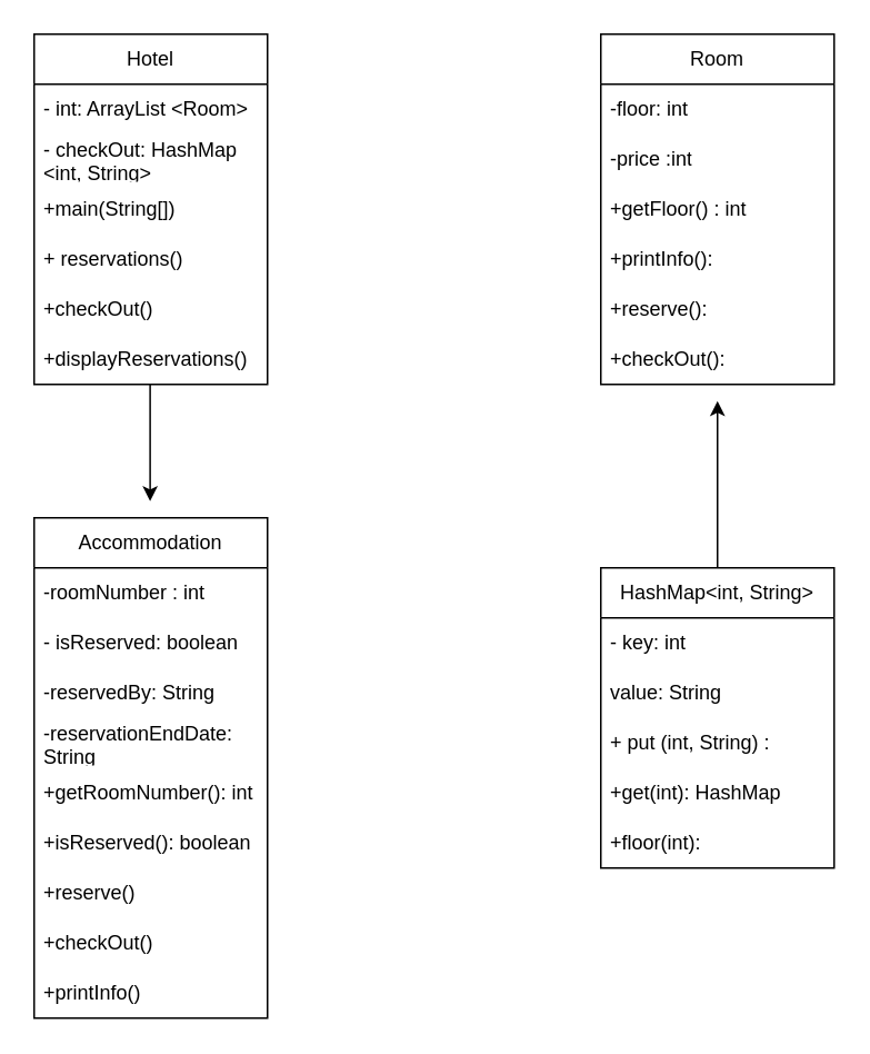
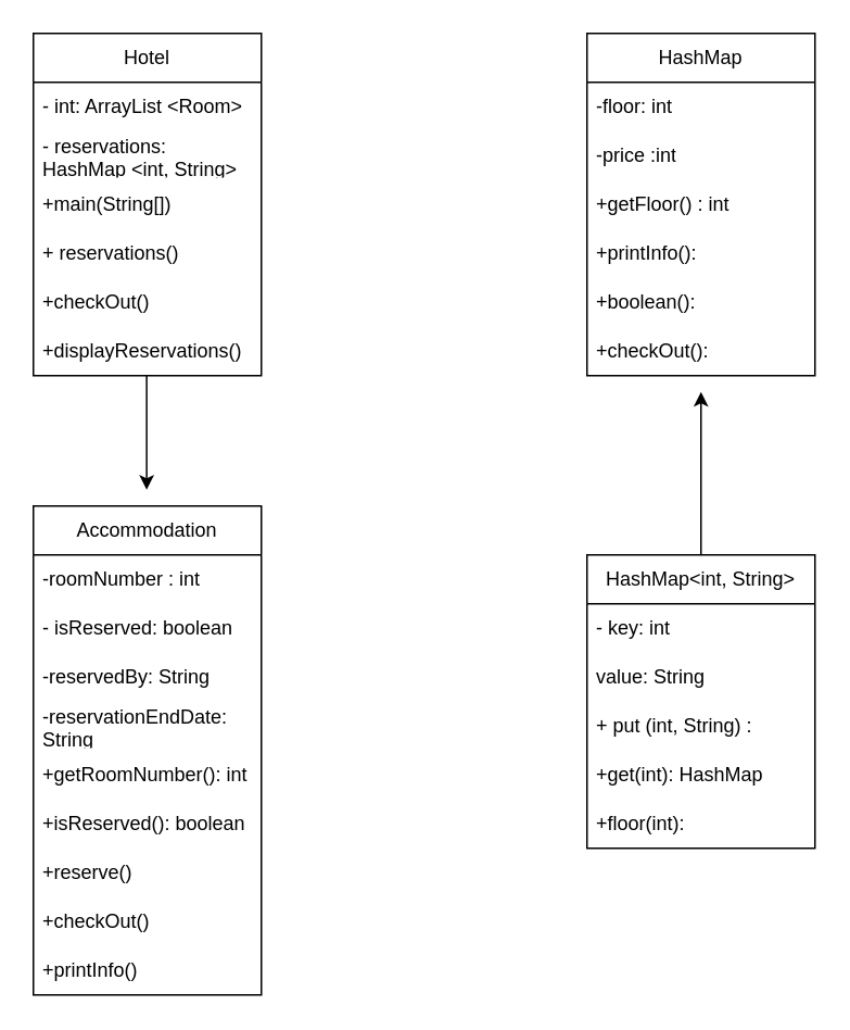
  <mxCell id="0" />
  <mxCell id="1" parent="0" />
  <mxCell id="2" value="Hotel" style="swimlane;fontStyle=0;childLayout=stackLayout;horizontal=1;startSize=30;horizontalStack=0;resizeParent=1;resizeParentMax=0;resizeLast=0;collapsible=1;marginBottom=0;whiteSpace=wrap;html=1;" vertex="1" parent="1"><mxGeometry x="20" y="20" width="140" height="210" as="geometry"><mxRectangle x="200" y="80" width="70" height="30" as="alternateBounds" /></mxGeometry></mxCell>
  <mxCell id="3" value="- int: ArrayList &amp;lt;Room&amp;gt;" style="text;strokeColor=none;fillColor=none;align=left;verticalAlign=middle;spacingLeft=4;spacingRight=4;overflow=hidden;points=[[0,0.5],[1,0.5]];portConstraint=eastwest;rotatable=0;whiteSpace=wrap;html=1;" vertex="1" parent="2"><mxGeometry y="30" width="140" height="30" as="geometry" /></mxCell>
- <mxCell id="4" value="- checkOut: HashMap &amp;lt;int, String&amp;gt;" style="text;strokeColor=none;fillColor=none;align=left;verticalAlign=middle;spacingLeft=4;spacingRight=4;overflow=hidden;points=[[0,0.5],[1,0.5]];portConstraint=eastwest;rotatable=0;whiteSpace=wrap;html=1;" vertex="1" parent="2"><mxGeometry y="60" width="140" height="30" as="geometry" /></mxCell>
+ <mxCell id="4" value="- reservations: HashMap &amp;lt;int, String&amp;gt;" style="text;strokeColor=none;fillColor=none;align=left;verticalAlign=middle;spacingLeft=4;spacingRight=4;overflow=hidden;points=[[0,0.5],[1,0.5]];portConstraint=eastwest;rotatable=0;whiteSpace=wrap;html=1;" vertex="1" parent="2"><mxGeometry y="60" width="140" height="30" as="geometry" /></mxCell>
  <mxCell id="5" value="+main(String[])" style="text;strokeColor=none;fillColor=none;align=left;verticalAlign=middle;spacingLeft=4;spacingRight=4;overflow=hidden;points=[[0,0.5],[1,0.5]];portConstraint=eastwest;rotatable=0;whiteSpace=wrap;html=1;" vertex="1" parent="2"><mxGeometry y="90" width="140" height="30" as="geometry" /></mxCell>
  <mxCell id="6" value="+ reservations()" style="text;strokeColor=none;fillColor=none;align=left;verticalAlign=middle;spacingLeft=4;spacingRight=4;overflow=hidden;points=[[0,0.5],[1,0.5]];portConstraint=eastwest;rotatable=0;whiteSpace=wrap;html=1;" vertex="1" parent="2"><mxGeometry y="120" width="140" height="30" as="geometry" /></mxCell>
  <mxCell id="7" value="&lt;div&gt;+checkOut()&lt;/div&gt;" style="text;strokeColor=none;fillColor=none;align=left;verticalAlign=middle;spacingLeft=4;spacingRight=4;overflow=hidden;points=[[0,0.5],[1,0.5]];portConstraint=eastwest;rotatable=0;whiteSpace=wrap;html=1;" vertex="1" parent="2"><mxGeometry y="150" width="140" height="30" as="geometry" /></mxCell>
  <mxCell id="8" value="&lt;div&gt;+displayReservations()&lt;/div&gt;" style="text;strokeColor=none;fillColor=none;align=left;verticalAlign=middle;spacingLeft=4;spacingRight=4;overflow=hidden;points=[[0,0.5],[1,0.5]];portConstraint=eastwest;rotatable=0;whiteSpace=wrap;html=1;" vertex="1" parent="2"><mxGeometry y="180" width="140" height="30" as="geometry" /></mxCell>
  <mxCell id="9" value="Accommodation" style="swimlane;fontStyle=0;childLayout=stackLayout;horizontal=1;startSize=30;horizontalStack=0;resizeParent=1;resizeParentMax=0;resizeLast=0;collapsible=1;marginBottom=0;whiteSpace=wrap;html=1;" vertex="1" parent="1"><mxGeometry x="20" y="310" width="140" height="300" as="geometry" /></mxCell>
  <mxCell id="10" value="-roomNumber : int" style="text;strokeColor=none;fillColor=none;align=left;verticalAlign=middle;spacingLeft=4;spacingRight=4;overflow=hidden;points=[[0,0.5],[1,0.5]];portConstraint=eastwest;rotatable=0;whiteSpace=wrap;html=1;" vertex="1" parent="9"><mxGeometry y="30" width="140" height="30" as="geometry" /></mxCell>
  <mxCell id="11" value="- isReserved: boolean" style="text;strokeColor=none;fillColor=none;align=left;verticalAlign=middle;spacingLeft=4;spacingRight=4;overflow=hidden;points=[[0,0.5],[1,0.5]];portConstraint=eastwest;rotatable=0;whiteSpace=wrap;html=1;" vertex="1" parent="9"><mxGeometry y="60" width="140" height="30" as="geometry" /></mxCell>
  <mxCell id="12" value="-reservedBy: String" style="text;strokeColor=none;fillColor=none;align=left;verticalAlign=middle;spacingLeft=4;spacingRight=4;overflow=hidden;points=[[0,0.5],[1,0.5]];portConstraint=eastwest;rotatable=0;whiteSpace=wrap;html=1;" vertex="1" parent="9"><mxGeometry y="90" width="140" height="30" as="geometry" /></mxCell>
  <mxCell id="13" value="-reservationEndDate: String" style="text;strokeColor=none;fillColor=none;align=left;verticalAlign=middle;spacingLeft=4;spacingRight=4;overflow=hidden;points=[[0,0.5],[1,0.5]];portConstraint=eastwest;rotatable=0;whiteSpace=wrap;html=1;" vertex="1" parent="9"><mxGeometry y="120" width="140" height="30" as="geometry" /></mxCell>
  <mxCell id="14" value="+getRoomNumber(): int" style="text;strokeColor=none;fillColor=none;align=left;verticalAlign=middle;spacingLeft=4;spacingRight=4;overflow=hidden;points=[[0,0.5],[1,0.5]];portConstraint=eastwest;rotatable=0;whiteSpace=wrap;html=1;" vertex="1" parent="9"><mxGeometry y="150" width="140" height="30" as="geometry" /></mxCell>
  <mxCell id="15" value="+isReserved(): boolean" style="text;strokeColor=none;fillColor=none;align=left;verticalAlign=middle;spacingLeft=4;spacingRight=4;overflow=hidden;points=[[0,0.5],[1,0.5]];portConstraint=eastwest;rotatable=0;whiteSpace=wrap;html=1;" vertex="1" parent="9"><mxGeometry y="180" width="140" height="30" as="geometry" /></mxCell>
  <mxCell id="16" value="+reserve()" style="text;strokeColor=none;fillColor=none;align=left;verticalAlign=middle;spacingLeft=4;spacingRight=4;overflow=hidden;points=[[0,0.5],[1,0.5]];portConstraint=eastwest;rotatable=0;whiteSpace=wrap;html=1;" vertex="1" parent="9"><mxGeometry y="210" width="140" height="30" as="geometry" /></mxCell>
  <mxCell id="17" value="+checkOut()" style="text;strokeColor=none;fillColor=none;align=left;verticalAlign=middle;spacingLeft=4;spacingRight=4;overflow=hidden;points=[[0,0.5],[1,0.5]];portConstraint=eastwest;rotatable=0;whiteSpace=wrap;html=1;" vertex="1" parent="9"><mxGeometry y="240" width="140" height="30" as="geometry" /></mxCell>
  <mxCell id="18" value="+printInfo()" style="text;strokeColor=none;fillColor=none;align=left;verticalAlign=middle;spacingLeft=4;spacingRight=4;overflow=hidden;points=[[0,0.5],[1,0.5]];portConstraint=eastwest;rotatable=0;whiteSpace=wrap;html=1;" vertex="1" parent="9"><mxGeometry y="270" width="140" height="30" as="geometry" /></mxCell>
- <mxCell id="19" value="Room" style="swimlane;fontStyle=0;childLayout=stackLayout;horizontal=1;startSize=30;horizontalStack=0;resizeParent=1;resizeParentMax=0;resizeLast=0;collapsible=1;marginBottom=0;whiteSpace=wrap;html=1;" vertex="1" parent="1"><mxGeometry x="360" y="20" width="140" height="210" as="geometry" /></mxCell>
+ <mxCell id="19" value="HashMap" style="swimlane;fontStyle=0;childLayout=stackLayout;horizontal=1;startSize=30;horizontalStack=0;resizeParent=1;resizeParentMax=0;resizeLast=0;collapsible=1;marginBottom=0;whiteSpace=wrap;html=1;" vertex="1" parent="1"><mxGeometry x="360" y="20" width="140" height="210" as="geometry" /></mxCell>
  <mxCell id="20" value="-floor: int" style="text;strokeColor=none;fillColor=none;align=left;verticalAlign=middle;spacingLeft=4;spacingRight=4;overflow=hidden;points=[[0,0.5],[1,0.5]];portConstraint=eastwest;rotatable=0;whiteSpace=wrap;html=1;" vertex="1" parent="19"><mxGeometry y="30" width="140" height="30" as="geometry" /></mxCell>
  <mxCell id="21" value="-price :int" style="text;strokeColor=none;fillColor=none;align=left;verticalAlign=middle;spacingLeft=4;spacingRight=4;overflow=hidden;points=[[0,0.5],[1,0.5]];portConstraint=eastwest;rotatable=0;whiteSpace=wrap;html=1;" vertex="1" parent="19"><mxGeometry y="60" width="140" height="30" as="geometry" /></mxCell>
  <mxCell id="22" value="+getFloor() : int" style="text;strokeColor=none;fillColor=none;align=left;verticalAlign=middle;spacingLeft=4;spacingRight=4;overflow=hidden;points=[[0,0.5],[1,0.5]];portConstraint=eastwest;rotatable=0;whiteSpace=wrap;html=1;" vertex="1" parent="19"><mxGeometry y="90" width="140" height="30" as="geometry" /></mxCell>
  <mxCell id="23" value="+printInfo():" style="text;strokeColor=none;fillColor=none;align=left;verticalAlign=middle;spacingLeft=4;spacingRight=4;overflow=hidden;points=[[0,0.5],[1,0.5]];portConstraint=eastwest;rotatable=0;whiteSpace=wrap;html=1;" vertex="1" parent="19"><mxGeometry y="120" width="140" height="30" as="geometry" /></mxCell>
- <mxCell id="24" value="+reserve():" style="text;strokeColor=none;fillColor=none;align=left;verticalAlign=middle;spacingLeft=4;spacingRight=4;overflow=hidden;points=[[0,0.5],[1,0.5]];portConstraint=eastwest;rotatable=0;whiteSpace=wrap;html=1;" vertex="1" parent="19"><mxGeometry y="150" width="140" height="30" as="geometry" /></mxCell>
+ <mxCell id="24" value="+boolean():" style="text;strokeColor=none;fillColor=none;align=left;verticalAlign=middle;spacingLeft=4;spacingRight=4;overflow=hidden;points=[[0,0.5],[1,0.5]];portConstraint=eastwest;rotatable=0;whiteSpace=wrap;html=1;" vertex="1" parent="19"><mxGeometry y="150" width="140" height="30" as="geometry" /></mxCell>
  <mxCell id="25" value="+checkOut():" style="text;strokeColor=none;fillColor=none;align=left;verticalAlign=middle;spacingLeft=4;spacingRight=4;overflow=hidden;points=[[0,0.5],[1,0.5]];portConstraint=eastwest;rotatable=0;whiteSpace=wrap;html=1;" vertex="1" parent="19"><mxGeometry y="180" width="140" height="30" as="geometry" /></mxCell>
  <mxCell id="26" value="HashMap&amp;lt;int, String&amp;gt;" style="swimlane;fontStyle=0;childLayout=stackLayout;horizontal=1;startSize=30;horizontalStack=0;resizeParent=1;resizeParentMax=0;resizeLast=0;collapsible=1;marginBottom=0;whiteSpace=wrap;html=1;" vertex="1" parent="1"><mxGeometry x="360" y="340" width="140" height="180" as="geometry" /></mxCell>
  <mxCell id="27" value="- key: int&amp;nbsp;" style="text;strokeColor=none;fillColor=none;align=left;verticalAlign=middle;spacingLeft=4;spacingRight=4;overflow=hidden;points=[[0,0.5],[1,0.5]];portConstraint=eastwest;rotatable=0;whiteSpace=wrap;html=1;" vertex="1" parent="26"><mxGeometry y="30" width="140" height="30" as="geometry" /></mxCell>
  <mxCell id="28" value="value: String" style="text;strokeColor=none;fillColor=none;align=left;verticalAlign=middle;spacingLeft=4;spacingRight=4;overflow=hidden;points=[[0,0.5],[1,0.5]];portConstraint=eastwest;rotatable=0;whiteSpace=wrap;html=1;" vertex="1" parent="26"><mxGeometry y="60" width="140" height="30" as="geometry" /></mxCell>
  <mxCell id="29" value="+ put (int, String) :" style="text;strokeColor=none;fillColor=none;align=left;verticalAlign=middle;spacingLeft=4;spacingRight=4;overflow=hidden;points=[[0,0.5],[1,0.5]];portConstraint=eastwest;rotatable=0;whiteSpace=wrap;html=1;" vertex="1" parent="26"><mxGeometry y="90" width="140" height="30" as="geometry" /></mxCell>
  <mxCell id="30" value="+get(int): HashMap" style="text;strokeColor=none;fillColor=none;align=left;verticalAlign=middle;spacingLeft=4;spacingRight=4;overflow=hidden;points=[[0,0.5],[1,0.5]];portConstraint=eastwest;rotatable=0;whiteSpace=wrap;html=1;" vertex="1" parent="26"><mxGeometry y="120" width="140" height="30" as="geometry" /></mxCell>
  <mxCell id="31" value="+floor(int):" style="text;strokeColor=none;fillColor=none;align=left;verticalAlign=middle;spacingLeft=4;spacingRight=4;overflow=hidden;points=[[0,0.5],[1,0.5]];portConstraint=eastwest;rotatable=0;whiteSpace=wrap;html=1;" vertex="1" parent="26"><mxGeometry y="150" width="140" height="30" as="geometry" /></mxCell>
  <mxCell id="32" value="" style="endArrow=classic;html=1;rounded=0;exitX=0.5;exitY=0;exitDx=0;exitDy=0;" edge="1" parent="1" source="26"><mxGeometry width="50" height="50" relative="1" as="geometry"><mxPoint x="429.58" y="330" as="sourcePoint" /><mxPoint x="430" y="240" as="targetPoint" /></mxGeometry></mxCell>
  <mxCell id="33" value="" style="endArrow=classic;html=1;rounded=0;" edge="1" parent="1"><mxGeometry width="50" height="50" relative="1" as="geometry"><mxPoint x="89.58" y="230" as="sourcePoint" /><mxPoint x="89.58" y="300" as="targetPoint" /></mxGeometry></mxCell>
